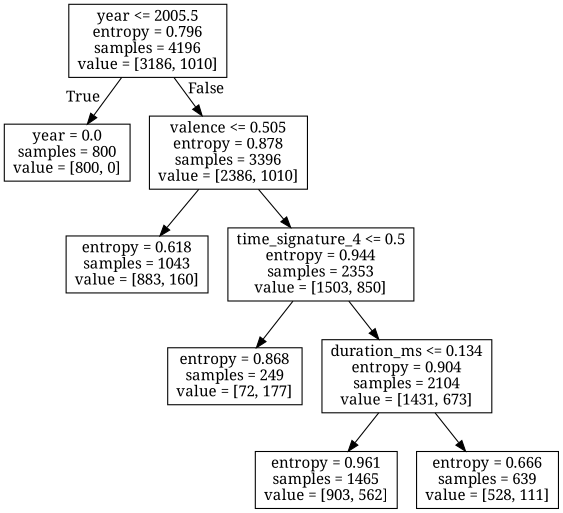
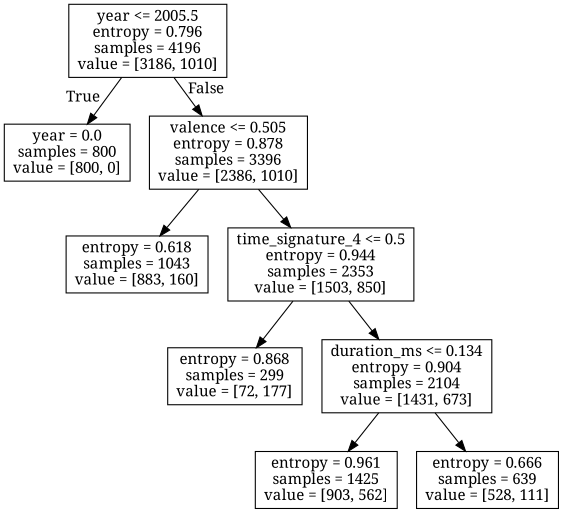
  digraph {
    fontname="Noto Serif"
    node [fontname="Noto Serif" shape=box]
    edge [fontname="Noto Serif"]
    n1 [label="year <= 2005.5\nentropy = 0.796\nsamples = 4196\nvalue = [3186, 1010]"]
    n2 [label="year = 0.0\nsamples = 800\nvalue = [800, 0]"]
    n3 [label="valence <= 0.505\nentropy = 0.878\nsamples = 3396\nvalue = [2386, 1010]"]
    n4 [label="entropy = 0.618\nsamples = 1043\nvalue = [883, 160]"]
    n5 [label="time_signature_4 <= 0.5\nentropy = 0.944\nsamples = 2353\nvalue = [1503, 850]"]
-   n6 [label="entropy = 0.868\nsamples = 249\nvalue = [72, 177]"]
+   n6 [label="entropy = 0.868\nsamples = 299\nvalue = [72, 177]"]
    n7 [label="duration_ms <= 0.134\nentropy = 0.904\nsamples = 2104\nvalue = [1431, 673]"]
-   n8 [label="entropy = 0.961\nsamples = 1465\nvalue = [903, 562]"]
+   n8 [label="entropy = 0.961\nsamples = 1425\nvalue = [903, 562]"]
    n9 [label="entropy = 0.666\nsamples = 639\nvalue = [528, 111]"]
    n1 -> n2 [headlabel=True labelangle=45 labeldistance=2.5]
    n1 -> n3 [headlabel=False labelangle=-45 labeldistance=2.5]
    n3 -> n4
    n3 -> n5
    n5 -> n6
    n5 -> n7
    n7 -> n8
    n7 -> n9
  }
